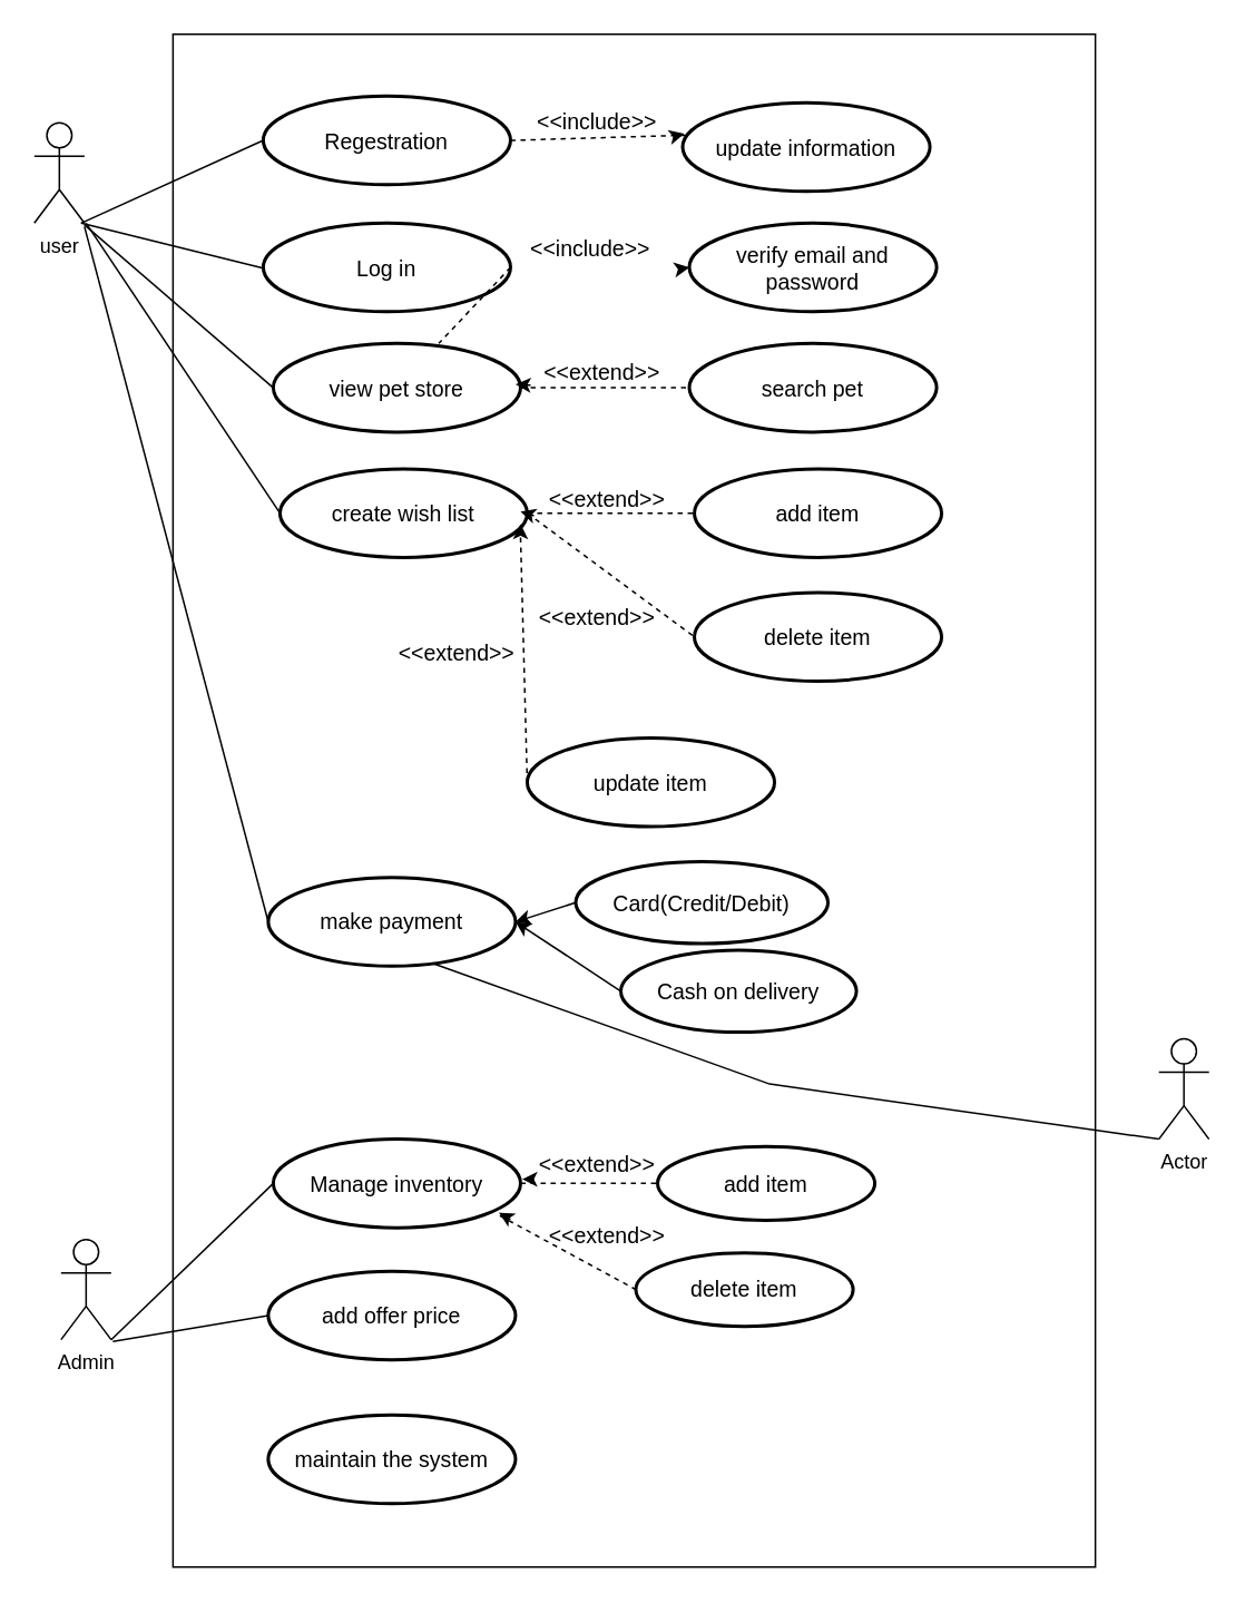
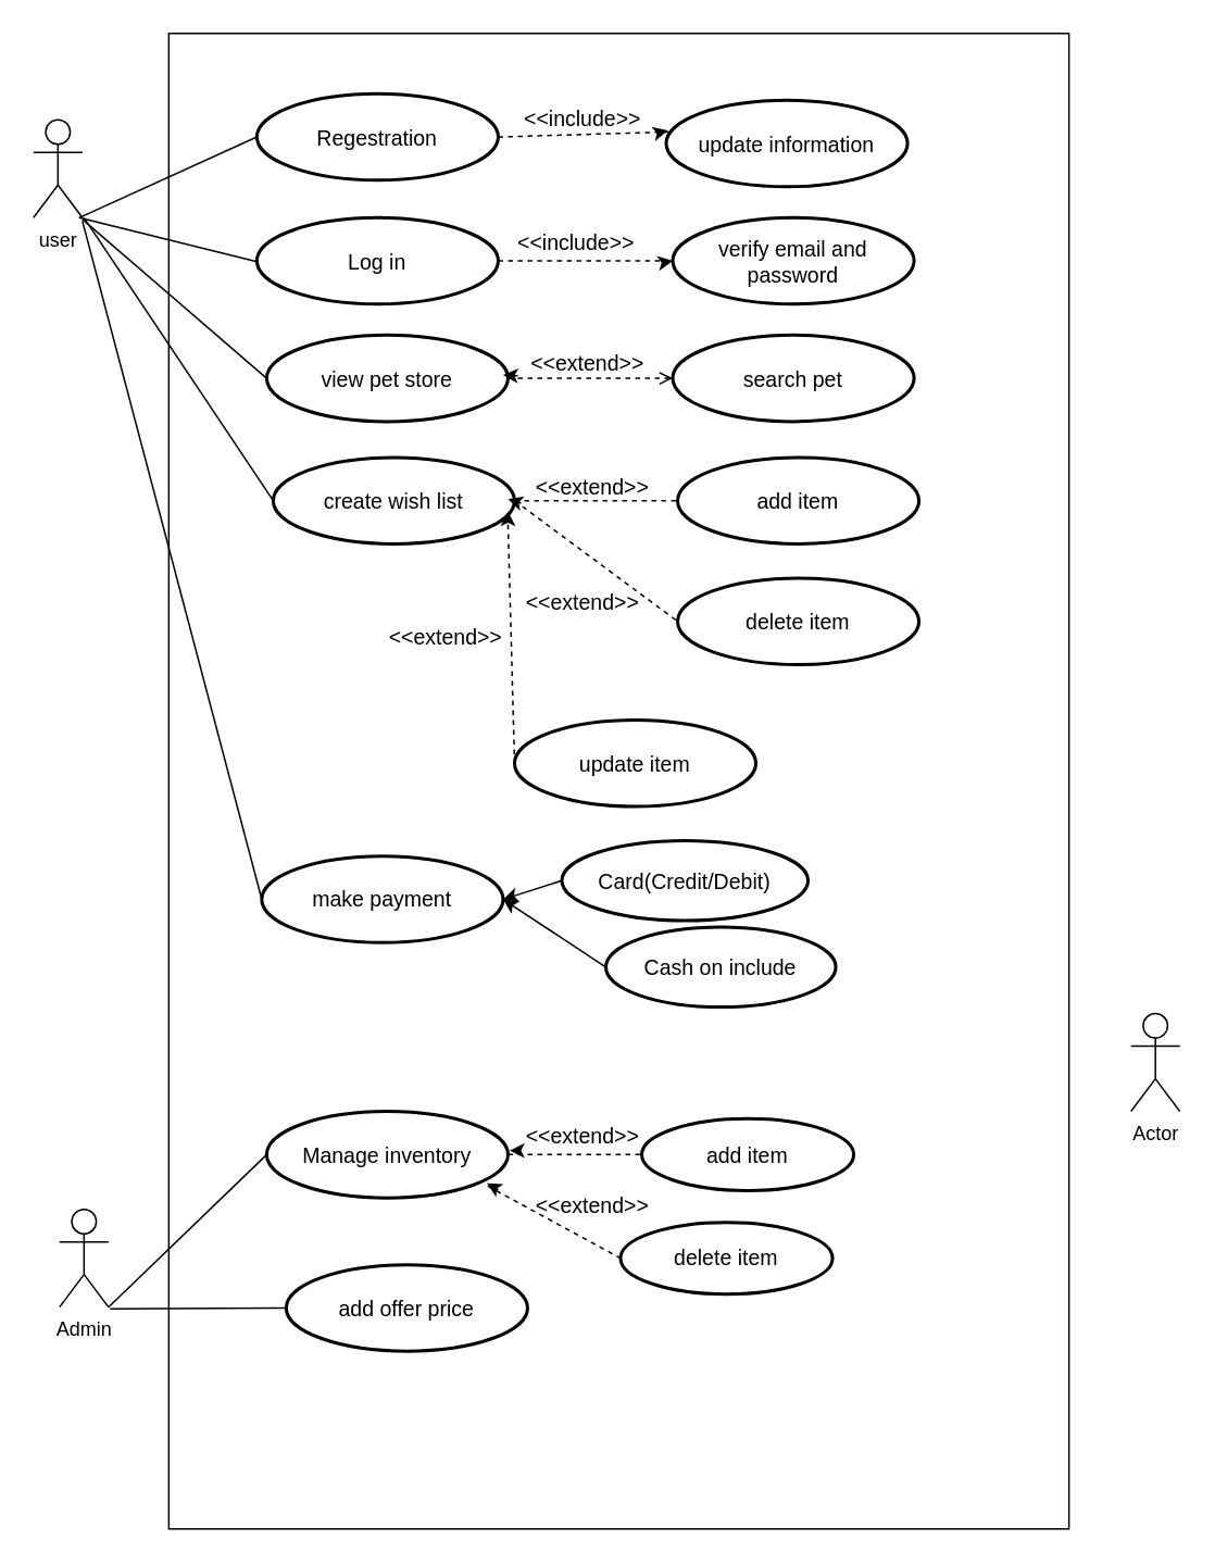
  <mxCell id="0" />
  <mxCell id="1" parent="0" />
  <mxCell id="2" value="Pet Store and vet clinic" style="rounded=0;whiteSpace=wrap;html=1;" parent="1" vertex="1"><mxGeometry x="143" y="354" width="404" height="25" as="geometry" /></mxCell>
  <mxCell id="3" value="hv" style="rounded=0;whiteSpace=wrap;html=1;" parent="1" vertex="1"><mxGeometry x="103" y="20" width="552" height="917" as="geometry" /></mxCell>
  <mxCell id="4" value="Admin" style="shape=umlActor;verticalLabelPosition=bottom;verticalAlign=top;html=1;" parent="1" vertex="1"><mxGeometry y="741" width="30" height="60" as="geometry" x="36" /></mxCell>
  <mxCell id="5" value="Actor" style="shape=umlActor;verticalLabelPosition=bottom;verticalAlign=top;html=1;" parent="1" vertex="1"><mxGeometry x="693" y="621" width="30" height="60" as="geometry" /></mxCell>
  <mxCell id="6" value="user" style="shape=umlActor;verticalLabelPosition=bottom;verticalAlign=top;html=1;" parent="1" vertex="1"><mxGeometry x="20" y="73" width="30" height="60" as="geometry" /></mxCell>
  <mxCell id="7" value="Regestration" style="strokeWidth=2;html=1;shape=mxgraph.flowchart.start_1;whiteSpace=wrap;fontSize=13;" parent="1" vertex="1"><mxGeometry x="157" y="57" width="148" height="53" as="geometry" /></mxCell>
  <mxCell id="8" value="view pet store" style="strokeWidth=2;html=1;shape=mxgraph.flowchart.start_1;whiteSpace=wrap;fontSize=13;" parent="1" vertex="1"><mxGeometry x="163" y="205" width="148" height="53" as="geometry" /></mxCell>
  <mxCell id="9" value="Log in" style="strokeWidth=2;html=1;shape=mxgraph.flowchart.start_1;whiteSpace=wrap;fontSize=13;" parent="1" vertex="1"><mxGeometry x="157" y="133" width="148" height="53" as="geometry" /></mxCell>
  <mxCell id="10" value="create wish list" style="strokeWidth=2;html=1;shape=mxgraph.flowchart.start_1;whiteSpace=wrap;fontSize=13;" parent="1" vertex="1"><mxGeometry x="167" y="280" width="148" height="53" as="geometry" /></mxCell>
  <mxCell id="11" value="add item" style="strokeWidth=2;html=1;shape=mxgraph.flowchart.start_1;whiteSpace=wrap;fontSize=13;" parent="1" vertex="1"><mxGeometry x="415" y="280" width="148" height="53" as="geometry" /></mxCell>
- <mxCell id="12" value="maintain the system" style="strokeWidth=2;html=1;shape=mxgraph.flowchart.start_1;whiteSpace=wrap;fontSize=13;" parent="1" vertex="1"><mxGeometry x="160" y="846" width="148" height="53" as="geometry" /></mxCell>
- <mxCell id="13" value="add offer price" style="strokeWidth=2;html=1;shape=mxgraph.flowchart.start_1;whiteSpace=wrap;fontSize=13;" parent="1" vertex="1"><mxGeometry x="160" y="760" width="148" height="53" as="geometry" /></mxCell>
+ <mxCell id="13" value="add offer price" style="strokeWidth=2;html=1;shape=mxgraph.flowchart.start_1;whiteSpace=wrap;fontSize=13;" parent="1" vertex="1"><mxGeometry x="175" y="775" width="148" height="53" as="geometry" /></mxCell>
  <mxCell id="14" value="Manage inventory" style="strokeWidth=2;html=1;shape=mxgraph.flowchart.start_1;whiteSpace=wrap;fontSize=13;" parent="1" vertex="1"><mxGeometry x="163" y="681" width="148" height="53" as="geometry" /></mxCell>
  <mxCell id="15" value="update item" style="strokeWidth=2;html=1;shape=mxgraph.flowchart.start_1;whiteSpace=wrap;fontSize=13;" parent="1" vertex="1"><mxGeometry x="315" y="441" width="148" height="53" as="geometry" /></mxCell>
  <mxCell id="16" value="delete item" style="strokeWidth=2;html=1;shape=mxgraph.flowchart.start_1;whiteSpace=wrap;fontSize=13;" parent="1" vertex="1"><mxGeometry x="415" y="354" width="148" height="53" as="geometry" /></mxCell>
  <mxCell id="17" value="make payment" style="strokeWidth=2;html=1;shape=mxgraph.flowchart.start_1;whiteSpace=wrap;fontSize=13;" parent="1" vertex="1"><mxGeometry x="160" y="524.5" width="148" height="53" as="geometry" /></mxCell>
  <mxCell id="18" value="search pet" style="strokeWidth=2;html=1;shape=mxgraph.flowchart.start_1;whiteSpace=wrap;fontSize=13;" parent="1" vertex="1"><mxGeometry x="412" y="205" width="148" height="53" as="geometry" /></mxCell>
  <mxCell id="19" value="verify email and password" style="strokeWidth=2;html=1;shape=mxgraph.flowchart.start_1;whiteSpace=wrap;fontSize=13;" parent="1" vertex="1"><mxGeometry x="412" y="133" width="148" height="53" as="geometry" /></mxCell>
  <mxCell id="20" value="update information" style="strokeWidth=2;html=1;shape=mxgraph.flowchart.start_1;whiteSpace=wrap;fontSize=13;" parent="1" vertex="1"><mxGeometry x="408" y="61" width="148" height="53" as="geometry" /></mxCell>
- <mxCell id="21" value="Cash on delivery" style="strokeWidth=2;html=1;shape=mxgraph.flowchart.start_1;whiteSpace=wrap;fontSize=13;" parent="1" vertex="1"><mxGeometry x="371" y="568" width="141" height="49" as="geometry" /></mxCell>
+ <mxCell id="21" value="Cash on include" style="strokeWidth=2;html=1;shape=mxgraph.flowchart.start_1;whiteSpace=wrap;fontSize=13;" parent="1" vertex="1"><mxGeometry x="371" y="568" width="141" height="49" as="geometry" /></mxCell>
  <mxCell id="22" value="Card(Credit/Debit)" style="strokeWidth=2;html=1;shape=mxgraph.flowchart.start_1;whiteSpace=wrap;fontSize=13;" parent="1" vertex="1"><mxGeometry x="344" y="515" width="151" height="49" as="geometry" /></mxCell>
  <mxCell id="23" value="add item" style="strokeWidth=2;html=1;shape=mxgraph.flowchart.start_1;whiteSpace=wrap;fontSize=13;" parent="1" vertex="1"><mxGeometry x="393" y="685.5" width="130" height="44" as="geometry" /></mxCell>
  <mxCell id="24" value="delete item" style="strokeWidth=2;html=1;shape=mxgraph.flowchart.start_1;whiteSpace=wrap;fontSize=13;" parent="1" vertex="1"><mxGeometry x="380" y="749" width="130" height="44" as="geometry" /></mxCell>
  <mxCell id="25" value="" style="endArrow=none;html=1;rounded=0;fontSize=13;entryX=0;entryY=0.5;entryDx=0;entryDy=0;entryPerimeter=0;" parent="1" target="7" edge="1"><mxGeometry width="50" height="50" relative="1" as="geometry"><mxPoint x="48" y="133" as="sourcePoint" /><mxPoint x="98" y="83" as="targetPoint" /></mxGeometry></mxCell>
  <mxCell id="26" value="" style="endArrow=none;html=1;rounded=0;fontSize=13;" parent="1" edge="1"><mxGeometry width="50" height="50" relative="1" as="geometry"><mxPoint x="48" y="133" as="sourcePoint" /><mxPoint x="157" y="160" as="targetPoint" /></mxGeometry></mxCell>
  <mxCell id="27" value="" style="endArrow=none;html=1;rounded=0;fontSize=13;entryX=0;entryY=0.5;entryDx=0;entryDy=0;entryPerimeter=0;" parent="1" target="8" edge="1"><mxGeometry width="50" height="50" relative="1" as="geometry"><mxPoint x="50" y="134" as="sourcePoint" /><mxPoint x="177" y="103.5" as="targetPoint" /><Array as="points" /></mxGeometry></mxCell>
  <mxCell id="28" value="" style="endArrow=none;html=1;rounded=0;fontSize=13;entryX=0;entryY=0.5;entryDx=0;entryDy=0;entryPerimeter=0;" parent="1" target="10" edge="1"><mxGeometry width="50" height="50" relative="1" as="geometry"><mxPoint x="51" y="133" as="sourcePoint" /><mxPoint x="187" y="113.5" as="targetPoint" /></mxGeometry></mxCell>
  <mxCell id="29" value="" style="endArrow=none;html=1;rounded=0;fontSize=13;entryX=0;entryY=0.5;entryDx=0;entryDy=0;entryPerimeter=0;" parent="1" target="17" edge="1"><mxGeometry width="50" height="50" relative="1" as="geometry"><mxPoint x="50" y="135" as="sourcePoint" /><mxPoint x="197" y="123.5" as="targetPoint" /></mxGeometry></mxCell>
  <mxCell id="30" value="" style="endArrow=none;html=1;rounded=0;fontSize=13;entryX=0;entryY=0.5;entryDx=0;entryDy=0;entryPerimeter=0;" parent="1" target="14" edge="1"><mxGeometry width="50" height="50" relative="1" as="geometry"><mxPoint x="66" y="801" as="sourcePoint" /><mxPoint x="116" y="751" as="targetPoint" /></mxGeometry></mxCell>
  <mxCell id="31" value="" style="endArrow=none;html=1;rounded=0;fontSize=13;entryX=0;entryY=0.5;entryDx=0;entryDy=0;entryPerimeter=0;" parent="1" target="13" edge="1"><mxGeometry width="50" height="50" relative="1" as="geometry"><mxPoint x="67" y="802" as="sourcePoint" /><mxPoint x="173" y="717.5" as="targetPoint" /></mxGeometry></mxCell>
- <mxCell id="32" value="" style="endArrow=none;html=1;rounded=0;fontSize=13;entryX=0;entryY=1;entryDx=0;entryDy=0;entryPerimeter=0;exitX=0.661;exitY=0.964;exitDx=0;exitDy=0;exitPerimeter=0;" parent="1" source="17" target="5" edge="1"><mxGeometry width="50" height="50" relative="1" as="geometry"><mxPoint x="336" y="775" as="sourcePoint" /><mxPoint x="386" y="725" as="targetPoint" /><Array as="points"><mxPoint x="460" y="648" /></Array></mxGeometry></mxCell>
  <mxCell id="33" value="" style="endArrow=none;dashed=1;html=1;rounded=0;fontSize=13;exitX=1;exitY=0.5;exitDx=0;exitDy=0;exitPerimeter=0;entryX=0.009;entryY=0.366;entryDx=0;entryDy=0;entryPerimeter=0;" parent="1" source="7" target="20" edge="1"><mxGeometry width="50" height="50" relative="1" as="geometry"><mxPoint x="305" y="123" as="sourcePoint" /><mxPoint x="355" y="73" as="targetPoint" /></mxGeometry></mxCell>
- <mxCell id="34" value="" style="endArrow=none;dashed=1;html=1;rounded=0;fontSize=13;exitX=1;exitY=0.5;exitDx=0;exitDy=0;exitPerimeter=0;" parent="1" source="9" target="8" edge="1"><mxGeometry width="50" height="50" relative="1" as="geometry"><mxPoint x="315" y="133" as="sourcePoint" /><mxPoint x="369" y="160" as="targetPoint" /></mxGeometry></mxCell>
- <mxCell id="35" value="" style="endArrow=none;dashed=1;html=1;rounded=0;fontSize=13;exitX=1;exitY=0.5;exitDx=0;exitDy=0;exitPerimeter=0;entryX=0;entryY=0.5;entryDx=0;entryDy=0;entryPerimeter=0;" parent="1" source="8" target="18" edge="1"><mxGeometry width="50" height="50" relative="1" as="geometry"><mxPoint x="325" y="143" as="sourcePoint" /><mxPoint x="375" y="93" as="targetPoint" /></mxGeometry></mxCell>
+ <mxCell id="34" value="" style="endArrow=none;dashed=1;html=1;rounded=0;fontSize=13;exitX=1;exitY=0.5;exitDx=0;exitDy=0;exitPerimeter=0;entryX=0;entryY=0.5;entryDx=0;entryDy=0;entryPerimeter=0;" parent="1" source="9" target="19" edge="1"><mxGeometry width="50" height="50" relative="1" as="geometry"><mxPoint x="315" y="133" as="sourcePoint" /><mxPoint x="369" y="160" as="targetPoint" /></mxGeometry></mxCell>
+ <mxCell id="35" value="" style="endArrow=open;dashed=1;html=1;rounded=0;fontSize=13;exitX=1;exitY=0.5;exitDx=0;exitDy=0;exitPerimeter=0;entryX=0;entryY=0.5;entryDx=0;entryDy=0;entryPerimeter=0;" parent="1" source="8" target="18" edge="1"><mxGeometry width="50" height="50" relative="1" as="geometry"><mxPoint x="325" y="143" as="sourcePoint" /><mxPoint x="375" y="93" as="targetPoint" /></mxGeometry></mxCell>
  <mxCell id="36" value="" style="endArrow=none;dashed=1;html=1;rounded=0;fontSize=13;exitX=1;exitY=0.5;exitDx=0;exitDy=0;exitPerimeter=0;" parent="1" source="10" target="11" edge="1"><mxGeometry width="50" height="50" relative="1" as="geometry"><mxPoint x="335" y="153" as="sourcePoint" /><mxPoint x="385" y="103" as="targetPoint" /></mxGeometry></mxCell>
  <mxCell id="37" value="" style="endArrow=none;dashed=1;html=1;rounded=0;fontSize=13;exitX=1;exitY=0.5;exitDx=0;exitDy=0;exitPerimeter=0;entryX=0;entryY=0.5;entryDx=0;entryDy=0;entryPerimeter=0;" parent="1" source="10" target="16" edge="1"><mxGeometry width="50" height="50" relative="1" as="geometry"><mxPoint x="345" y="163" as="sourcePoint" /><mxPoint x="395" y="113" as="targetPoint" /></mxGeometry></mxCell>
  <mxCell id="38" value="" style="endArrow=none;dashed=1;html=1;rounded=0;fontSize=13;entryX=0;entryY=0.5;entryDx=0;entryDy=0;entryPerimeter=0;" parent="1" target="15" edge="1"><mxGeometry width="50" height="50" relative="1" as="geometry"><mxPoint x="311" y="321" as="sourcePoint" /><mxPoint x="405" y="123" as="targetPoint" /></mxGeometry></mxCell>
  <mxCell id="39" value="" style="endArrow=classic;html=1;rounded=0;fontSize=13;entryX=1;entryY=0.5;entryDx=0;entryDy=0;entryPerimeter=0;exitX=0;exitY=0.5;exitDx=0;exitDy=0;exitPerimeter=0;" parent="1" source="22" target="17" edge="1"><mxGeometry width="50" height="50" relative="1" as="geometry"><mxPoint x="336" y="442" as="sourcePoint" /><mxPoint x="386" y="392" as="targetPoint" /></mxGeometry></mxCell>
  <mxCell id="40" value="" style="endArrow=classic;html=1;rounded=0;fontSize=13;exitX=0;exitY=0.5;exitDx=0;exitDy=0;exitPerimeter=0;entryX=1;entryY=0.5;entryDx=0;entryDy=0;entryPerimeter=0;" parent="1" source="21" target="17" edge="1"><mxGeometry width="50" height="50" relative="1" as="geometry"><mxPoint x="380" y="549.5" as="sourcePoint" /><mxPoint x="318" y="561" as="targetPoint" /></mxGeometry></mxCell>
  <mxCell id="41" value="&amp;lt;&amp;lt;include&amp;gt;&amp;gt;" style="text;html=1;strokeColor=none;fillColor=none;align=center;verticalAlign=middle;whiteSpace=wrap;rounded=0;fontSize=13;" parent="1" vertex="1"><mxGeometry x="305" y="57" width="104" height="30" as="geometry" /></mxCell>
  <mxCell id="42" value="&amp;lt;&amp;lt;include&amp;gt;&amp;gt;" style="text;html=1;strokeColor=none;fillColor=none;align=center;verticalAlign=middle;whiteSpace=wrap;rounded=0;fontSize=13;" parent="1" vertex="1"><mxGeometry x="301" y="133" width="104" height="30" as="geometry" /></mxCell>
  <mxCell id="43" value="&amp;lt;&amp;lt;extend&amp;gt;&amp;gt;" style="text;html=1;strokeColor=none;fillColor=none;align=center;verticalAlign=middle;whiteSpace=wrap;rounded=0;fontSize=13;" parent="1" vertex="1"><mxGeometry x="308" y="207" width="104" height="30" as="geometry" /></mxCell>
  <mxCell id="44" value="&amp;lt;&amp;lt;extend&amp;gt;&amp;gt;" style="text;html=1;strokeColor=none;fillColor=none;align=center;verticalAlign=middle;whiteSpace=wrap;rounded=0;fontSize=13;" parent="1" vertex="1"><mxGeometry x="311" y="283" width="104" height="30" as="geometry" /></mxCell>
  <mxCell id="45" value="&amp;lt;&amp;lt;extend&amp;gt;&amp;gt;" style="text;html=1;strokeColor=none;fillColor=none;align=center;verticalAlign=middle;whiteSpace=wrap;rounded=0;fontSize=13;" parent="1" vertex="1"><mxGeometry x="305" y="354" width="104" height="30" as="geometry" /></mxCell>
  <mxCell id="46" value="&amp;lt;&amp;lt;extend&amp;gt;&amp;gt;" style="text;html=1;strokeColor=none;fillColor=none;align=center;verticalAlign=middle;whiteSpace=wrap;rounded=0;fontSize=13;" parent="1" vertex="1"><mxGeometry x="221" y="375" width="104" height="30" as="geometry" /></mxCell>
  <mxCell id="47" value="" style="endArrow=none;dashed=1;html=1;rounded=0;fontSize=13;exitX=1;exitY=0.5;exitDx=0;exitDy=0;exitPerimeter=0;entryX=0;entryY=0.5;entryDx=0;entryDy=0;entryPerimeter=0;" parent="1" source="14" target="23" edge="1"><mxGeometry width="50" height="50" relative="1" as="geometry"><mxPoint x="336" y="775" as="sourcePoint" /><mxPoint x="386" y="725" as="targetPoint" /></mxGeometry></mxCell>
  <mxCell id="48" value="" style="endArrow=none;dashed=1;html=1;rounded=0;fontSize=13;exitX=0.916;exitY=0.864;exitDx=0;exitDy=0;exitPerimeter=0;entryX=0;entryY=0.5;entryDx=0;entryDy=0;entryPerimeter=0;" parent="1" source="14" target="24" edge="1"><mxGeometry width="50" height="50" relative="1" as="geometry"><mxPoint x="321" y="717.5" as="sourcePoint" /><mxPoint x="403" y="717.5" as="targetPoint" /></mxGeometry></mxCell>
  <mxCell id="49" value="" style="endArrow=classic;html=1;rounded=0;fontSize=13;entryX=0;entryY=1;entryDx=0;entryDy=0;" parent="1" target="44" edge="1"><mxGeometry width="50" height="50" relative="1" as="geometry"><mxPoint x="311" y="319" as="sourcePoint" /><mxPoint x="386" y="392" as="targetPoint" /></mxGeometry></mxCell>
  <mxCell id="50" value="" style="endArrow=classic;html=1;rounded=0;fontSize=13;entryX=0;entryY=0.75;entryDx=0;entryDy=0;" parent="1" target="43" edge="1"><mxGeometry width="50" height="50" relative="1" as="geometry"><mxPoint x="317" y="230" as="sourcePoint" /><mxPoint x="386" y="392" as="targetPoint" /></mxGeometry></mxCell>
  <mxCell id="51" value="" style="endArrow=classic;html=1;rounded=0;fontSize=13;entryX=0;entryY=0.75;entryDx=0;entryDy=0;" parent="1" target="44" edge="1"><mxGeometry width="50" height="50" relative="1" as="geometry"><mxPoint x="319" y="308" as="sourcePoint" /><mxPoint x="386" y="392" as="targetPoint" /></mxGeometry></mxCell>
  <mxCell id="52" value="" style="endArrow=classic;html=1;rounded=0;fontSize=13;entryX=1;entryY=0.75;entryDx=0;entryDy=0;" parent="1" target="41" edge="1"><mxGeometry width="50" height="50" relative="1" as="geometry"><mxPoint x="407" y="80" as="sourcePoint" /><mxPoint x="386" y="59" as="targetPoint" /></mxGeometry></mxCell>
  <mxCell id="53" value="" style="endArrow=classic;html=1;rounded=0;fontSize=13;entryX=0;entryY=0.5;entryDx=0;entryDy=0;entryPerimeter=0;" parent="1" target="19" edge="1"><mxGeometry width="50" height="50" relative="1" as="geometry"><mxPoint x="409" y="160" as="sourcePoint" /><mxPoint x="386" y="59" as="targetPoint" /></mxGeometry></mxCell>
  <mxCell id="54" value="" style="endArrow=classic;html=1;rounded=0;fontSize=13;" parent="1" edge="1"><mxGeometry width="50" height="50" relative="1" as="geometry"><mxPoint x="319" y="705" as="sourcePoint" /><mxPoint x="312" y="705" as="targetPoint" /></mxGeometry></mxCell>
  <mxCell id="55" value="" style="endArrow=classic;html=1;rounded=0;fontSize=13;" parent="1" edge="1"><mxGeometry width="50" height="50" relative="1" as="geometry"><mxPoint x="305" y="729" as="sourcePoint" /><mxPoint x="298" y="725" as="targetPoint" /></mxGeometry></mxCell>
  <mxCell id="56" value="&amp;lt;&amp;lt;extend&amp;gt;&amp;gt;" style="text;html=1;strokeColor=none;fillColor=none;align=center;verticalAlign=middle;whiteSpace=wrap;rounded=0;fontSize=13;" parent="1" vertex="1"><mxGeometry x="305" y="681" width="104" height="30" as="geometry" /></mxCell>
  <mxCell id="57" value="&amp;lt;&amp;lt;extend&amp;gt;&amp;gt;" style="text;html=1;strokeColor=none;fillColor=none;align=center;verticalAlign=middle;whiteSpace=wrap;rounded=0;fontSize=13;" parent="1" vertex="1"><mxGeometry x="311" y="724" width="104" height="30" as="geometry" /></mxCell>
